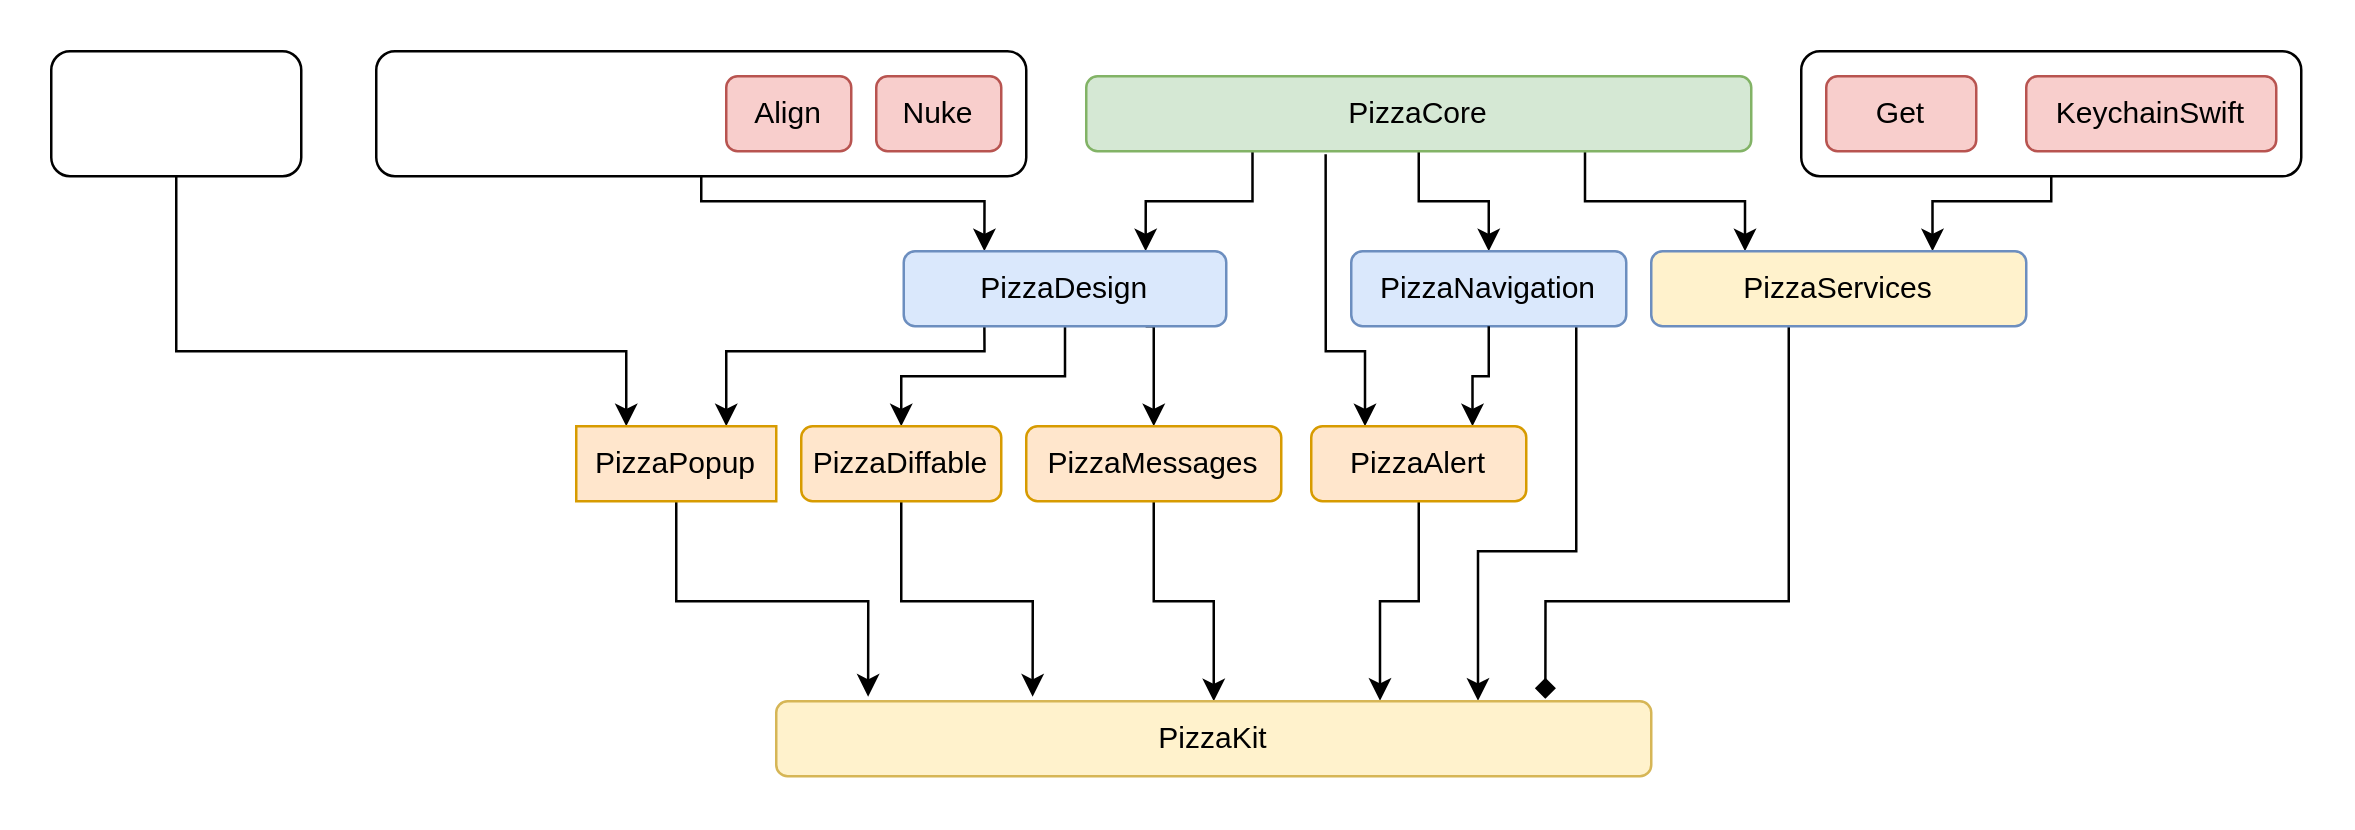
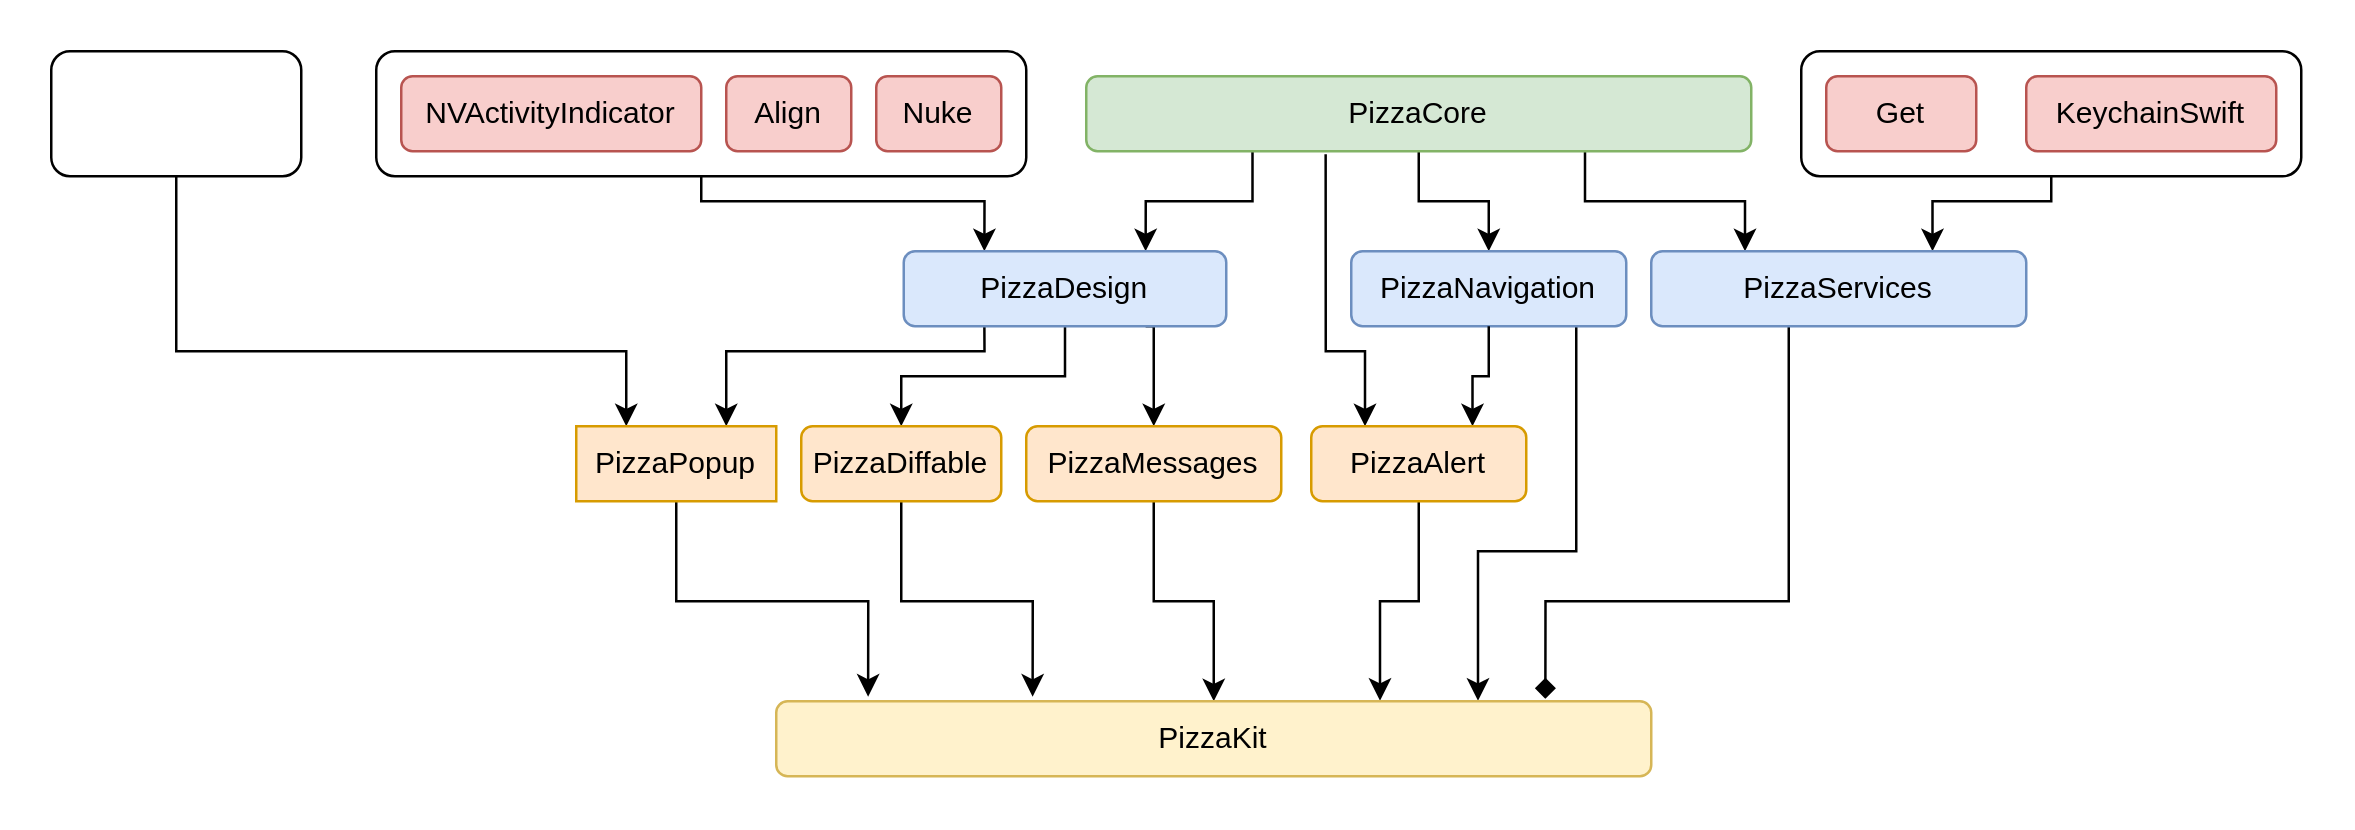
  <mxCell id="0" />
  <mxCell id="1" parent="0" />
  <mxCell id="2" style="edgeStyle=orthogonalEdgeStyle;rounded=0;orthogonalLoop=1;jettySize=auto;html=1;entryX=0.25;entryY=0;entryDx=0;entryDy=0;" parent="1" source="3" target="32" edge="1"><mxGeometry relative="1" as="geometry"><Array as="points"><mxPoint x="70" y="140" /><mxPoint x="250" y="140" /></Array></mxGeometry></mxCell>
  <mxCell id="3" value="" style="rounded=1;whiteSpace=wrap;html=1;" parent="1" vertex="1"><mxGeometry x="20" y="20" width="100" height="50" as="geometry" /></mxCell>
  <mxCell id="4" style="edgeStyle=orthogonalEdgeStyle;rounded=0;orthogonalLoop=1;jettySize=auto;html=1;exitX=0.5;exitY=1;exitDx=0;exitDy=0;entryX=0.75;entryY=0;entryDx=0;entryDy=0;" parent="1" source="5" target="22" edge="1"><mxGeometry relative="1" as="geometry"><Array as="points"><mxPoint x="820" y="80" /><mxPoint x="773" y="80" /><mxPoint x="773" y="100" /></Array></mxGeometry></mxCell>
  <mxCell id="5" value="" style="rounded=1;whiteSpace=wrap;html=1;" parent="1" vertex="1"><mxGeometry x="720" y="20" width="200" height="50" as="geometry" /></mxCell>
  <mxCell id="6" style="edgeStyle=orthogonalEdgeStyle;rounded=0;orthogonalLoop=1;jettySize=auto;html=1;entryX=0.25;entryY=0;entryDx=0;entryDy=0;" parent="1" source="7" target="15" edge="1"><mxGeometry relative="1" as="geometry"><Array as="points"><mxPoint x="280" y="80" /><mxPoint x="393" y="80" /></Array></mxGeometry></mxCell>
  <mxCell id="7" value="" style="rounded=1;whiteSpace=wrap;html=1;" parent="1" vertex="1"><mxGeometry x="150" y="20" width="260" height="50" as="geometry" /></mxCell>
  <mxCell id="8" style="edgeStyle=orthogonalEdgeStyle;rounded=0;orthogonalLoop=1;jettySize=auto;html=1;exitX=0.25;exitY=1;exitDx=0;exitDy=0;entryX=0.75;entryY=0;entryDx=0;entryDy=0;" parent="1" source="11" target="15" edge="1"><mxGeometry relative="1" as="geometry" /></mxCell>
  <mxCell id="9" style="edgeStyle=orthogonalEdgeStyle;rounded=0;orthogonalLoop=1;jettySize=auto;html=1;exitX=0.5;exitY=1;exitDx=0;exitDy=0;entryX=0.5;entryY=0;entryDx=0;entryDy=0;" parent="1" source="11" target="20" edge="1"><mxGeometry relative="1" as="geometry" /></mxCell>
  <mxCell id="10" style="edgeStyle=orthogonalEdgeStyle;rounded=0;orthogonalLoop=1;jettySize=auto;html=1;exitX=0.75;exitY=1;exitDx=0;exitDy=0;entryX=0.25;entryY=0;entryDx=0;entryDy=0;" parent="1" source="11" target="22" edge="1"><mxGeometry relative="1" as="geometry" /></mxCell>
  <mxCell id="11" value="PizzaCore" style="rounded=1;whiteSpace=wrap;html=1;fillColor=#d5e8d4;strokeColor=#82b366;" parent="1" vertex="1"><mxGeometry x="434" y="30" width="266" height="30" as="geometry" /></mxCell>
  <mxCell id="12" style="edgeStyle=orthogonalEdgeStyle;rounded=0;orthogonalLoop=1;jettySize=auto;html=1;exitX=0.75;exitY=1;exitDx=0;exitDy=0;entryX=0.5;entryY=0;entryDx=0;entryDy=0;" parent="1" source="15" target="30" edge="1"><mxGeometry relative="1" as="geometry"><Array as="points"><mxPoint x="461" y="130" /></Array></mxGeometry></mxCell>
  <mxCell id="13" style="edgeStyle=orthogonalEdgeStyle;rounded=0;orthogonalLoop=1;jettySize=auto;html=1;entryX=0.5;entryY=0;entryDx=0;entryDy=0;" parent="1" source="15" target="34" edge="1"><mxGeometry relative="1" as="geometry" /></mxCell>
  <mxCell id="14" style="edgeStyle=orthogonalEdgeStyle;rounded=0;orthogonalLoop=1;jettySize=auto;html=1;exitX=0.25;exitY=1;exitDx=0;exitDy=0;entryX=0.75;entryY=0;entryDx=0;entryDy=0;" parent="1" source="15" target="32" edge="1"><mxGeometry relative="1" as="geometry"><Array as="points"><mxPoint x="393" y="140" /><mxPoint x="290" y="140" /></Array></mxGeometry></mxCell>
  <mxCell id="15" value="PizzaDesign" style="rounded=1;whiteSpace=wrap;html=1;fillColor=#dae8fc;strokeColor=#6c8ebf;" parent="1" vertex="1"><mxGeometry x="361" y="100" width="129" height="30" as="geometry" /></mxCell>
+ <mxCell id="16" value="NVActivityIndicator" style="rounded=1;whiteSpace=wrap;html=1;fillColor=#f8cecc;strokeColor=#b85450;" parent="1" vertex="1"><mxGeometry x="160" y="30" width="120" height="30" as="geometry" /></mxCell>
  <mxCell id="17" value="Align" style="rounded=1;whiteSpace=wrap;html=1;fillColor=#f8cecc;strokeColor=#b85450;" parent="1" vertex="1"><mxGeometry x="290" y="30" width="50" height="30" as="geometry" /></mxCell>
  <mxCell id="18" value="Nuke" style="rounded=1;whiteSpace=wrap;html=1;fillColor=#f8cecc;strokeColor=#b85450;" parent="1" vertex="1"><mxGeometry x="350" y="30" width="50" height="30" as="geometry" /></mxCell>
  <mxCell id="19" style="edgeStyle=orthogonalEdgeStyle;rounded=0;orthogonalLoop=1;jettySize=auto;html=1;entryX=0.802;entryY=-0.006;entryDx=0;entryDy=0;entryPerimeter=0;" parent="1" source="20" target="35" edge="1"><mxGeometry relative="1" as="geometry"><Array as="points"><mxPoint x="630" y="220" /><mxPoint x="590" y="220" /><mxPoint x="590" y="280" /></Array></mxGeometry></mxCell>
  <mxCell id="20" value="PizzaNavigation" style="rounded=1;whiteSpace=wrap;html=1;fillColor=#dae8fc;strokeColor=#6c8ebf;" parent="1" vertex="1"><mxGeometry x="540" y="100" width="110" height="30" as="geometry" /></mxCell>
  <mxCell id="21" style="edgeStyle=orthogonalEdgeStyle;rounded=0;orthogonalLoop=1;jettySize=auto;html=1;entryX=0.879;entryY=-0.033;entryDx=0;entryDy=0;entryPerimeter=0;endArrow=diamond;" parent="1" source="22" target="35" edge="1"><mxGeometry relative="1" as="geometry"><Array as="points"><mxPoint x="715" y="240" /><mxPoint x="618" y="240" /></Array></mxGeometry></mxCell>
- <mxCell id="22" value="PizzaServices" style="rounded=1;whiteSpace=wrap;html=1;fillColor=#fff2cc;strokeColor=#6c8ebf;" parent="1" vertex="1"><mxGeometry x="660" y="100" width="150" height="30" as="geometry" /></mxCell>
+ <mxCell id="22" value="PizzaServices" style="rounded=1;whiteSpace=wrap;html=1;fillColor=#dae8fc;strokeColor=#6c8ebf;" parent="1" vertex="1"><mxGeometry x="660" y="100" width="150" height="30" as="geometry" /></mxCell>
  <mxCell id="23" value="Get" style="rounded=1;whiteSpace=wrap;html=1;fillColor=#f8cecc;strokeColor=#b85450;" parent="1" vertex="1"><mxGeometry x="730" y="30" width="60" height="30" as="geometry" /></mxCell>
  <mxCell id="24" value="KeychainSwift" style="rounded=1;whiteSpace=wrap;html=1;fillColor=#f8cecc;strokeColor=#b85450;" parent="1" vertex="1"><mxGeometry x="810" y="30" width="100" height="30" as="geometry" /></mxCell>
  <mxCell id="25" style="edgeStyle=orthogonalEdgeStyle;rounded=0;orthogonalLoop=1;jettySize=auto;html=1;entryX=0.69;entryY=-0.006;entryDx=0;entryDy=0;entryPerimeter=0;" parent="1" source="28" target="35" edge="1"><mxGeometry relative="1" as="geometry" /></mxCell>
  <mxCell id="26" style="edgeStyle=orthogonalEdgeStyle;rounded=0;orthogonalLoop=1;jettySize=auto;html=1;exitX=0.25;exitY=0;exitDx=0;exitDy=0;entryX=0.36;entryY=1.04;entryDx=0;entryDy=0;entryPerimeter=0;startArrow=classic;startFill=1;endArrow=none;endFill=0;" edge="1" parent="1" source="28" target="11"><mxGeometry relative="1" as="geometry"><Array as="points"><mxPoint x="546" y="140" /><mxPoint x="530" y="140" /></Array></mxGeometry></mxCell>
  <mxCell id="27" style="edgeStyle=orthogonalEdgeStyle;rounded=0;orthogonalLoop=1;jettySize=auto;html=1;exitX=0.75;exitY=0;exitDx=0;exitDy=0;entryX=0.5;entryY=1;entryDx=0;entryDy=0;startArrow=classic;startFill=1;endArrow=none;endFill=0;" edge="1" parent="1" source="28" target="20"><mxGeometry relative="1" as="geometry"><Array as="points"><mxPoint x="589" y="150" /><mxPoint x="595" y="150" /></Array></mxGeometry></mxCell>
  <mxCell id="28" value="PizzaAlert" style="rounded=1;whiteSpace=wrap;html=1;fillColor=#ffe6cc;strokeColor=#d79b00;" parent="1" vertex="1"><mxGeometry x="524" y="170" width="86" height="30" as="geometry" /></mxCell>
  <mxCell id="29" style="edgeStyle=orthogonalEdgeStyle;rounded=0;orthogonalLoop=1;jettySize=auto;html=1;entryX=0.5;entryY=0;entryDx=0;entryDy=0;" parent="1" source="30" target="35" edge="1"><mxGeometry relative="1" as="geometry" /></mxCell>
  <mxCell id="30" value="PizzaMessages" style="rounded=1;whiteSpace=wrap;html=1;fillColor=#ffe6cc;strokeColor=#d79b00;" parent="1" vertex="1"><mxGeometry x="410" y="170" width="102" height="30" as="geometry" /></mxCell>
  <mxCell id="31" style="edgeStyle=orthogonalEdgeStyle;rounded=0;orthogonalLoop=1;jettySize=auto;html=1;exitX=0.5;exitY=1;exitDx=0;exitDy=0;entryX=0.105;entryY=-0.061;entryDx=0;entryDy=0;entryPerimeter=0;" parent="1" source="32" target="35" edge="1"><mxGeometry relative="1" as="geometry" /></mxCell>
  <mxCell id="32" value="PizzaPopup" style="whiteSpace=wrap;html=1;fillColor=#ffe6cc;strokeColor=#d79b00;rounded=0;" parent="1" vertex="1"><mxGeometry x="230" y="170" width="80" height="30" as="geometry" /></mxCell>
  <mxCell id="33" style="edgeStyle=orthogonalEdgeStyle;rounded=0;orthogonalLoop=1;jettySize=auto;html=1;entryX=0.293;entryY=-0.061;entryDx=0;entryDy=0;entryPerimeter=0;" parent="1" source="34" target="35" edge="1"><mxGeometry relative="1" as="geometry" /></mxCell>
  <mxCell id="34" value="PizzaDiffable" style="rounded=1;whiteSpace=wrap;html=1;fillColor=#ffe6cc;strokeColor=#d79b00;" parent="1" vertex="1"><mxGeometry x="320" y="170" width="80" height="30" as="geometry" /></mxCell>
  <mxCell id="35" value="PizzaKit" style="rounded=1;whiteSpace=wrap;html=1;fillColor=#fff2cc;strokeColor=#d6b656;" parent="1" vertex="1"><mxGeometry x="310" y="280" width="350" height="30" as="geometry" /></mxCell>
